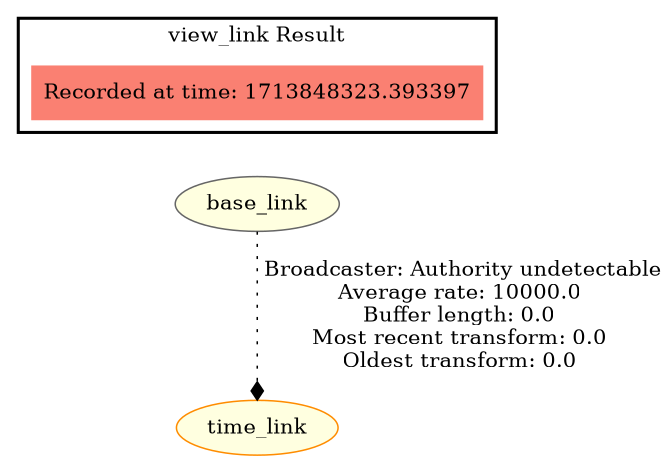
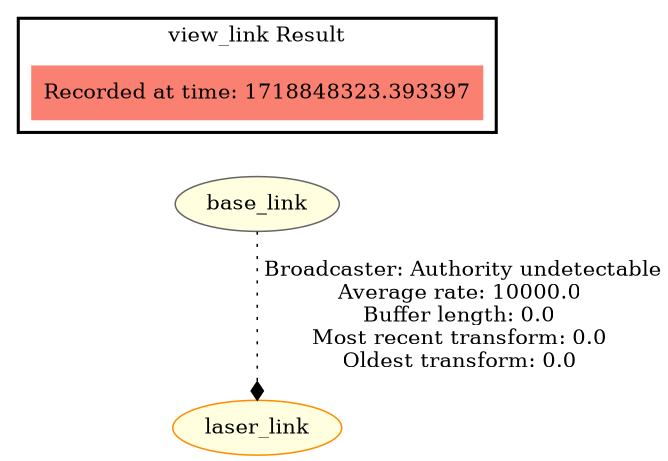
  digraph {
    node [color=gray40 fillcolor=lightyellow style=filled]
-   "Recorded at time: 1718848323.393397" [fillcolor=salmon shape=plaintext label="Recorded at time: 1713848323.393397"]
+   "Recorded at time: 1718848323.393397" [fillcolor=salmon shape=plaintext]
    base_link
-   laser_link [color=darkorange label=time_link]
+   laser_link [color=darkorange]
    subgraph cluster_1 {
      color=black
      label="view_link Result"
      style=bold
      "Recorded at time: 1718848323.393397"
    }
    "Recorded at time: 1718848323.393397" -> base_link [style=invis]
    base_link -> laser_link [arrowhead=diamond label=" Broadcaster: Authority undetectable\nAverage rate: 10000.0\nBuffer length: 0.0\nMost recent transform: 0.0\nOldest transform: 0.0\n" style=dotted]
  }
